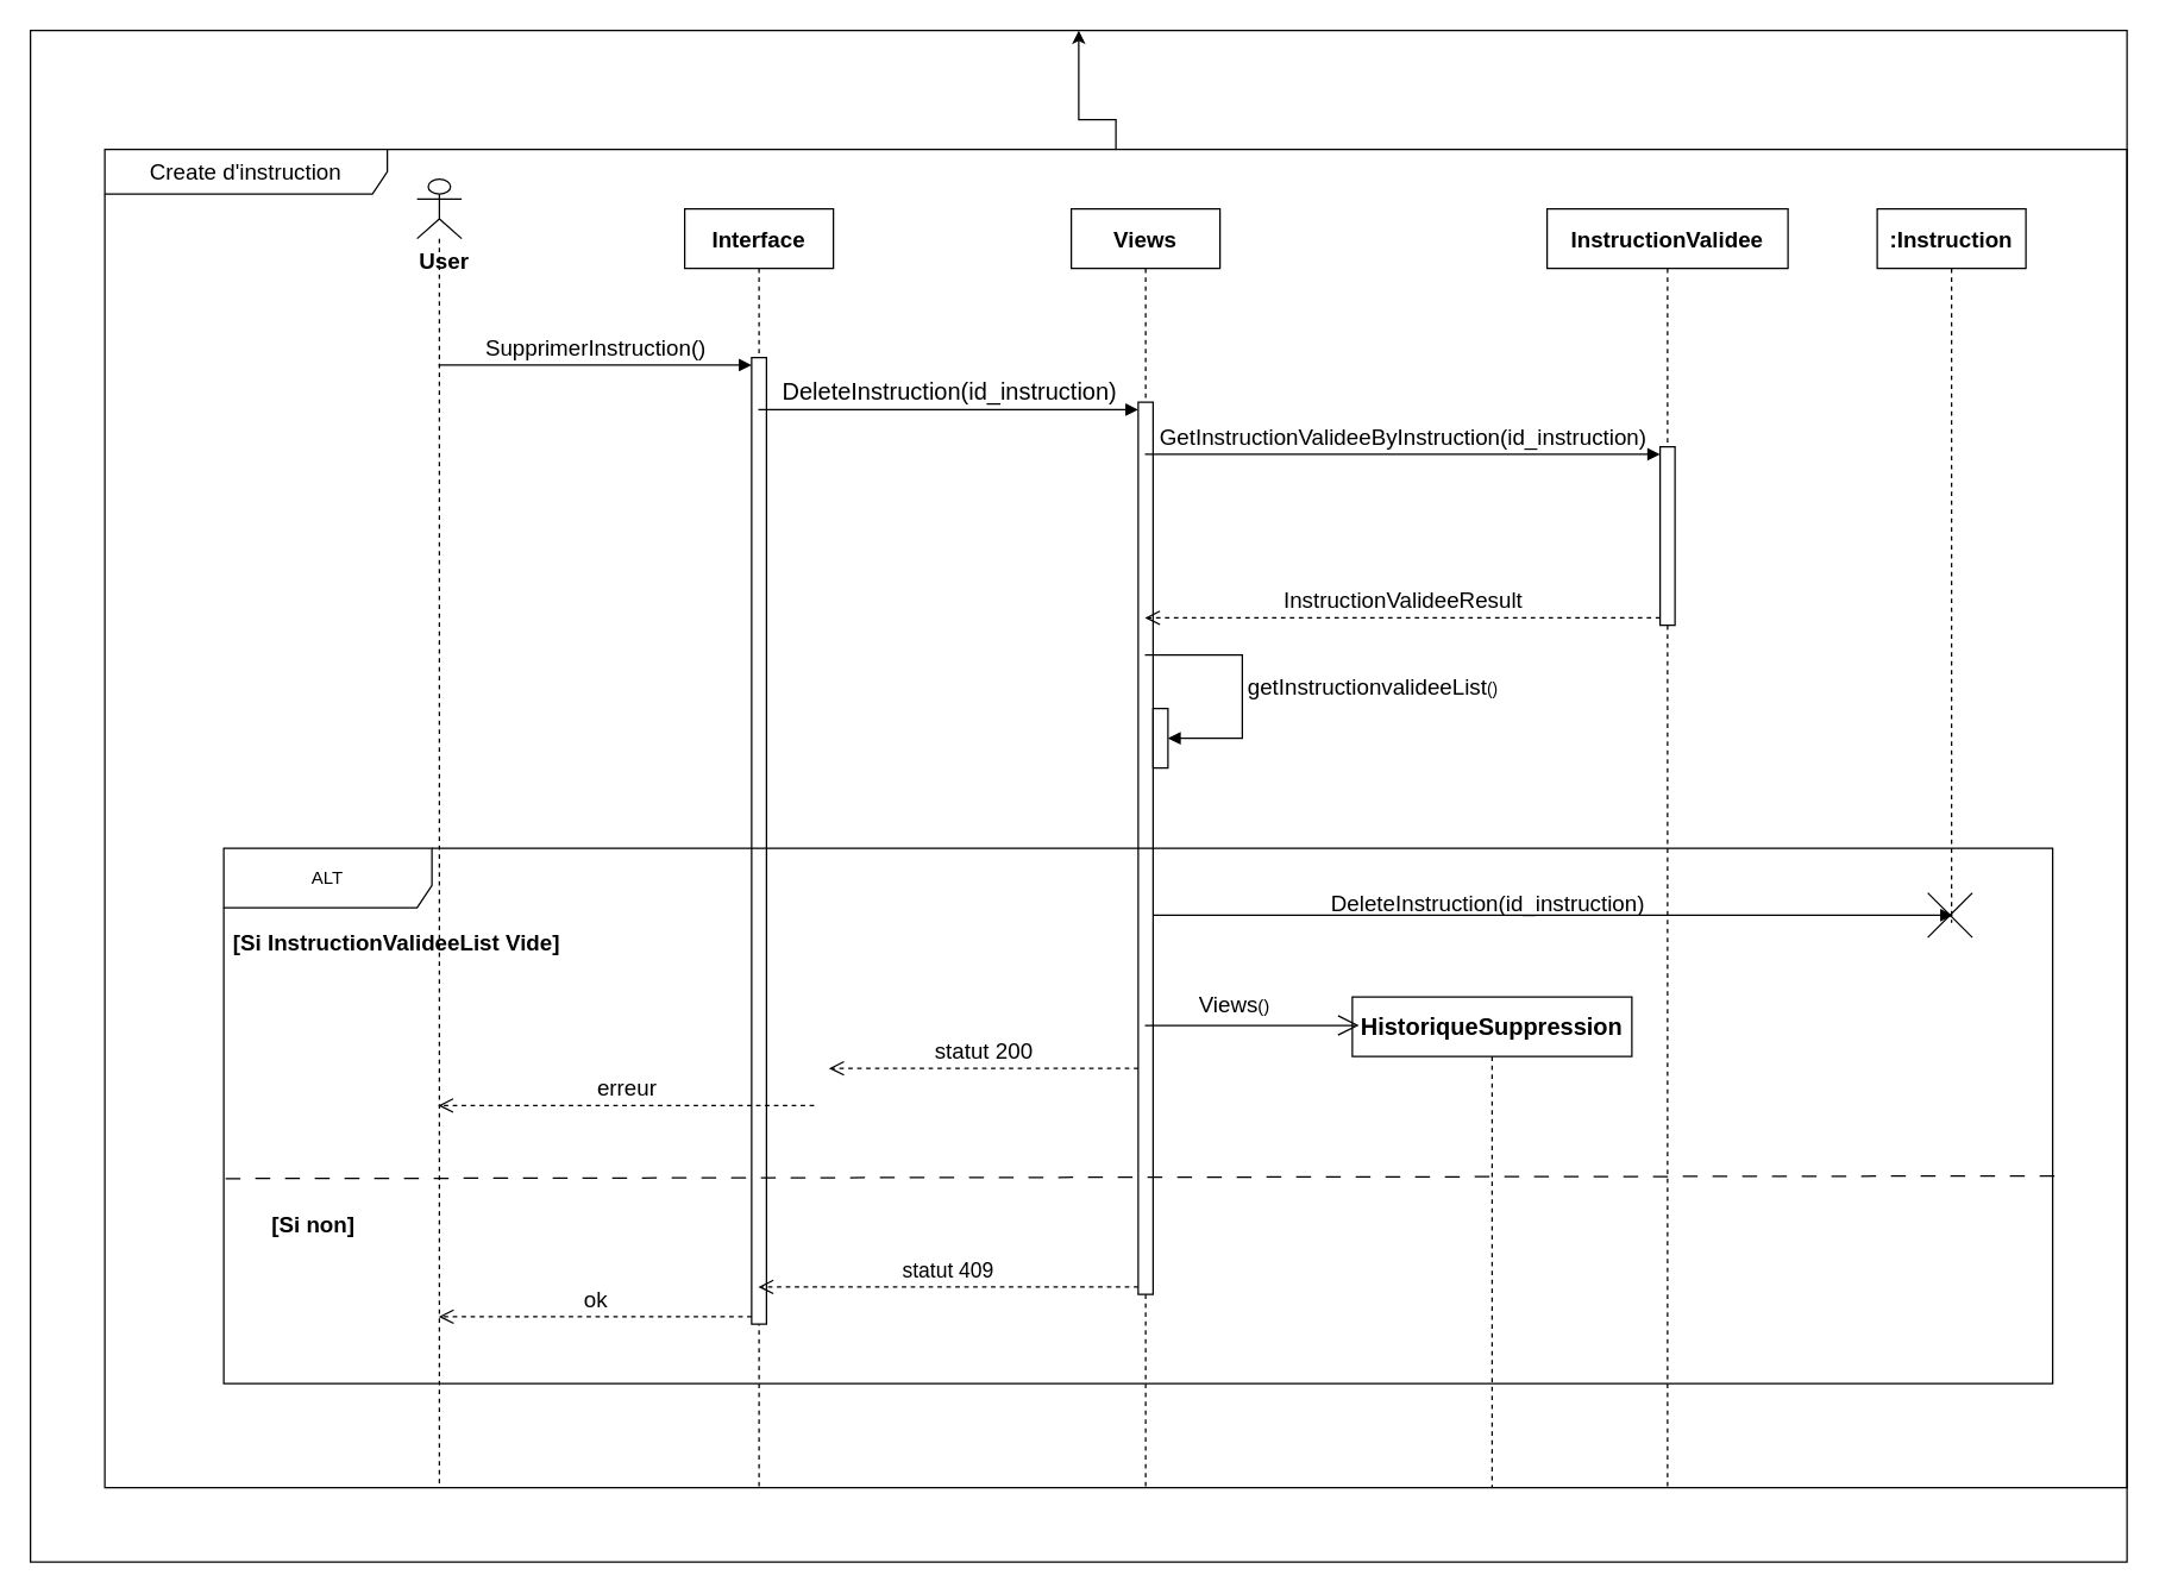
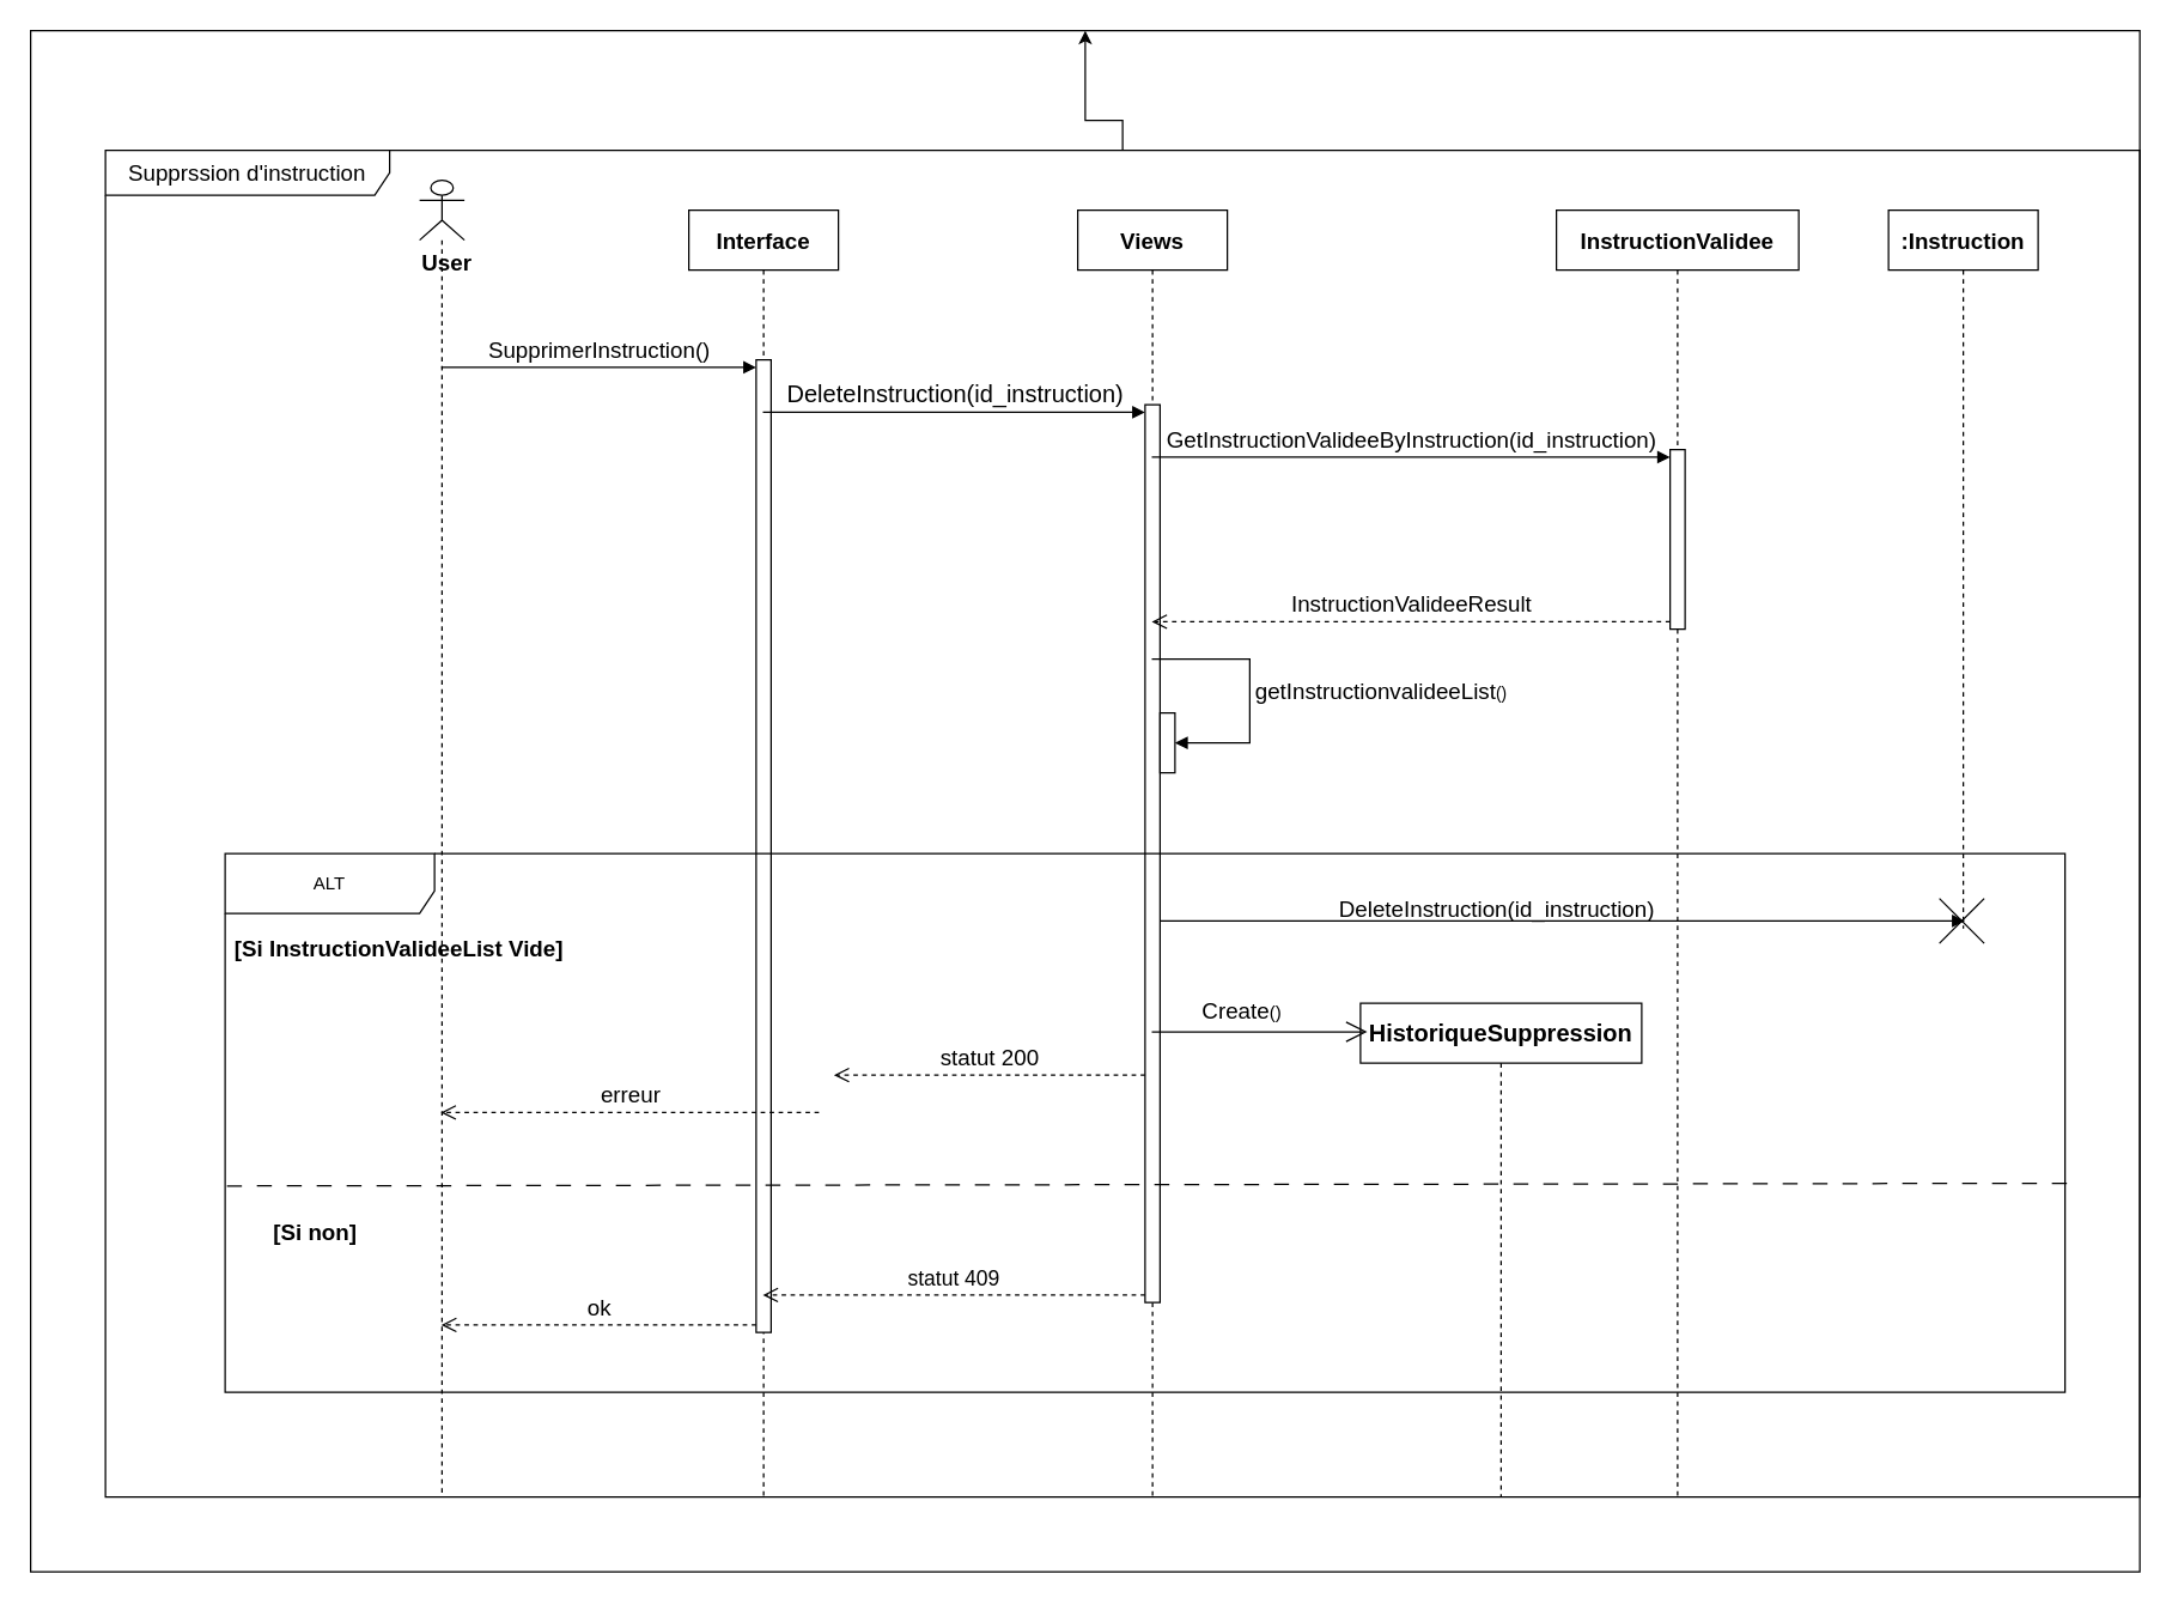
  <mxCell id="0" />
  <mxCell id="1" parent="0" />
  <mxCell id="2" value="" style="rounded=0;whiteSpace=wrap;html=1;" vertex="1" parent="1"><mxGeometry y="20" width="1410" height="1030" as="geometry" x="20" /></mxCell>
  <mxCell id="3" value="" style="shape=umlLifeline;perimeter=lifelinePerimeter;whiteSpace=wrap;html=1;container=1;dropTarget=0;collapsible=0;recursiveResize=0;outlineConnect=0;portConstraint=eastwest;newEdgeStyle={&quot;curved&quot;:0,&quot;rounded&quot;:0};participant=umlActor;" vertex="1" parent="1"><mxGeometry x="280" y="120" width="30" height="880" as="geometry" /></mxCell>
  <mxCell id="4" value="&lt;font style=&quot;font-size: 15px;&quot;&gt;User&lt;/font&gt;" style="text;align=center;fontStyle=1;verticalAlign=middle;spacingLeft=3;spacingRight=3;strokeColor=none;rotatable=0;points=[[0,0.5],[1,0.5]];portConstraint=eastwest;html=1;" vertex="1" parent="1"><mxGeometry x="258" y="162" width="80" height="26" as="geometry" /></mxCell>
  <mxCell id="5" value="&lt;b&gt;&lt;font style=&quot;font-size: 15px;&quot;&gt;Interface&lt;/font&gt;&lt;/b&gt;" style="shape=umlLifeline;perimeter=lifelinePerimeter;whiteSpace=wrap;html=1;container=1;dropTarget=0;collapsible=0;recursiveResize=0;outlineConnect=0;portConstraint=eastwest;newEdgeStyle={&quot;curved&quot;:0,&quot;rounded&quot;:0};" vertex="1" parent="1"><mxGeometry x="460" y="140" width="100" height="860" as="geometry" /></mxCell>
  <mxCell id="6" value="" style="html=1;points=[[0,0,0,0,5],[0,1,0,0,-5],[1,0,0,0,5],[1,1,0,0,-5]];perimeter=orthogonalPerimeter;outlineConnect=0;targetShapes=umlLifeline;portConstraint=eastwest;newEdgeStyle={&quot;curved&quot;:0,&quot;rounded&quot;:0};" vertex="1" parent="5"><mxGeometry x="45" y="100" width="10" height="650" as="geometry" /></mxCell>
  <mxCell id="7" value="&lt;font style=&quot;font-size: 15px;&quot;&gt;&lt;b&gt;Views&lt;/b&gt;&lt;/font&gt;" style="shape=umlLifeline;perimeter=lifelinePerimeter;whiteSpace=wrap;html=1;container=1;dropTarget=0;collapsible=0;recursiveResize=0;outlineConnect=0;portConstraint=eastwest;newEdgeStyle={&quot;curved&quot;:0,&quot;rounded&quot;:0};" vertex="1" parent="1"><mxGeometry x="720" y="140" width="100" height="860" as="geometry" /></mxCell>
  <mxCell id="8" value="" style="html=1;points=[[0,0,0,0,5],[0,1,0,0,-5],[1,0,0,0,5],[1,1,0,0,-5]];perimeter=orthogonalPerimeter;outlineConnect=0;targetShapes=umlLifeline;portConstraint=eastwest;newEdgeStyle={&quot;curved&quot;:0,&quot;rounded&quot;:0};" vertex="1" parent="7"><mxGeometry x="45" y="130" width="10" height="600" as="geometry" /></mxCell>
  <mxCell id="9" value="" style="html=1;points=[[0,0,0,0,5],[0,1,0,0,-5],[1,0,0,0,5],[1,1,0,0,-5]];perimeter=orthogonalPerimeter;outlineConnect=0;targetShapes=umlLifeline;portConstraint=eastwest;newEdgeStyle={&quot;curved&quot;:0,&quot;rounded&quot;:0};" vertex="1" parent="7"><mxGeometry x="55" y="336" width="10" height="40" as="geometry" /></mxCell>
  <mxCell id="10" value="&lt;font style=&quot;font-size: 15px;&quot;&gt;getInstructionvalideeList&lt;/font&gt;()" style="html=1;align=left;spacingLeft=2;endArrow=block;rounded=0;edgeStyle=orthogonalEdgeStyle;curved=0;rounded=0;" edge="1" parent="7" source="7" target="9"><mxGeometry x="0.003" relative="1" as="geometry"><mxPoint x="85" y="340" as="sourcePoint" /><Array as="points"><mxPoint x="115" y="300" /><mxPoint x="115" y="356" /></Array><mxPoint as="offset" /></mxGeometry></mxCell>
  <mxCell id="11" value="&lt;b&gt;&lt;font style=&quot;font-size: 15px;&quot;&gt;:Instruction&lt;/font&gt;&lt;/b&gt;" style="shape=umlLifeline;perimeter=lifelinePerimeter;whiteSpace=wrap;html=1;container=1;dropTarget=0;collapsible=0;recursiveResize=0;outlineConnect=0;portConstraint=eastwest;newEdgeStyle={&quot;curved&quot;:0,&quot;rounded&quot;:0};" vertex="1" parent="1"><mxGeometry x="1262" y="140" width="100" height="480" as="geometry" /></mxCell>
  <mxCell id="12" value="&lt;font style=&quot;font-size: 15px;&quot;&gt;SupprimerInstruction()&lt;/font&gt;" style="html=1;verticalAlign=bottom;endArrow=block;curved=0;rounded=0;entryX=0;entryY=0;entryDx=0;entryDy=5;" edge="1" parent="1" source="3" target="6"><mxGeometry relative="1" as="geometry"><mxPoint x="480" y="245" as="sourcePoint" /></mxGeometry></mxCell>
  <mxCell id="13" value="&lt;font style=&quot;font-size: 15px;&quot;&gt;ok&lt;/font&gt;" style="html=1;verticalAlign=bottom;endArrow=open;dashed=1;endSize=8;curved=0;rounded=0;exitX=0;exitY=1;exitDx=0;exitDy=-5;" edge="1" parent="1" source="6" target="3"><mxGeometry x="0.002" relative="1" as="geometry"><mxPoint x="480" y="315" as="targetPoint" /><mxPoint as="offset" /></mxGeometry></mxCell>
  <mxCell id="14" value="&lt;font style=&quot;font-size: 15px;&quot;&gt;&lt;b&gt;InstructionValidee&lt;/b&gt;&lt;/font&gt;" style="shape=umlLifeline;perimeter=lifelinePerimeter;whiteSpace=wrap;html=1;container=1;dropTarget=0;collapsible=0;recursiveResize=0;outlineConnect=0;portConstraint=eastwest;newEdgeStyle={&quot;curved&quot;:0,&quot;rounded&quot;:0};" vertex="1" parent="1"><mxGeometry x="1040" y="140" width="162" height="860" as="geometry" /></mxCell>
  <mxCell id="15" value="" style="html=1;points=[[0,0,0,0,5],[0,1,0,0,-5],[1,0,0,0,5],[1,1,0,0,-5]];perimeter=orthogonalPerimeter;outlineConnect=0;targetShapes=umlLifeline;portConstraint=eastwest;newEdgeStyle={&quot;curved&quot;:0,&quot;rounded&quot;:0};" vertex="1" parent="14"><mxGeometry x="76" y="160" width="10" height="120" as="geometry" /></mxCell>
  <mxCell id="16" value="&lt;font style=&quot;font-size: 16px;&quot;&gt;DeleteInstruction(id_instruction)&lt;/font&gt;" style="html=1;verticalAlign=bottom;endArrow=block;curved=0;rounded=0;entryX=0;entryY=0;entryDx=0;entryDy=5;" edge="1" parent="1" source="5" target="8"><mxGeometry relative="1" as="geometry"><mxPoint x="700" y="275" as="sourcePoint" /></mxGeometry></mxCell>
  <mxCell id="17" value="&lt;font style=&quot;font-size: 14px;&quot;&gt;statut 409&lt;/font&gt;" style="html=1;verticalAlign=bottom;endArrow=open;dashed=1;endSize=8;curved=0;rounded=0;exitX=0;exitY=1;exitDx=0;exitDy=-5;" edge="1" parent="1" source="8" target="5"><mxGeometry relative="1" as="geometry"><mxPoint x="700" y="345" as="targetPoint" /></mxGeometry></mxCell>
  <mxCell id="18" value="&lt;font style=&quot;font-size: 15px;&quot;&gt;GetInstructionValideeByInstruction(id_instruction)&lt;/font&gt;" style="html=1;verticalAlign=bottom;endArrow=block;curved=0;rounded=0;entryX=0;entryY=0;entryDx=0;entryDy=5;" edge="1" parent="1" source="7" target="15"><mxGeometry relative="1" as="geometry"><mxPoint x="870" y="295" as="sourcePoint" /></mxGeometry></mxCell>
  <mxCell id="19" value="&lt;span style=&quot;font-size: 15px;&quot;&gt;InstructionValideeResult&lt;/span&gt;" style="html=1;verticalAlign=bottom;endArrow=open;dashed=1;endSize=8;curved=0;rounded=0;exitX=0;exitY=1;exitDx=0;exitDy=-5;" edge="1" parent="1" source="15" target="7"><mxGeometry relative="1" as="geometry"><mxPoint x="870" y="365" as="targetPoint" /></mxGeometry></mxCell>
  <mxCell id="20" value="" style="html=1;verticalAlign=bottom;labelBackgroundColor=none;endArrow=block;endFill=1;rounded=0;entryX=0.567;entryY=0.5;entryDx=0;entryDy=0;entryPerimeter=0;" edge="1" parent="1" source="8" target="33"><mxGeometry width="160" relative="1" as="geometry"><mxPoint x="730" y="530" as="sourcePoint" /><mxPoint x="890" y="530" as="targetPoint" /></mxGeometry></mxCell>
  <mxCell id="21" value="&lt;font style=&quot;font-size: 16px;&quot;&gt;&lt;b&gt;HistoriqueSuppression&lt;/b&gt;&lt;/font&gt;" style="shape=umlLifeline;perimeter=lifelinePerimeter;whiteSpace=wrap;html=1;container=1;dropTarget=0;collapsible=0;recursiveResize=0;outlineConnect=0;portConstraint=eastwest;newEdgeStyle={&quot;curved&quot;:0,&quot;rounded&quot;:0};" vertex="1" parent="1"><mxGeometry x="909" y="670" width="188" height="330" as="geometry" /></mxCell>
  <mxCell id="22" value="" style="endArrow=open;endFill=1;endSize=12;html=1;rounded=0;entryX=0.024;entryY=0.058;entryDx=0;entryDy=0;entryPerimeter=0;" edge="1" parent="1" source="7" target="21"><mxGeometry width="160" relative="1" as="geometry"><mxPoint x="870" y="700" as="sourcePoint" /><mxPoint x="1030" y="700" as="targetPoint" /></mxGeometry></mxCell>
  <mxCell id="23" value="ALT" style="shape=umlFrame;whiteSpace=wrap;html=1;pointerEvents=0;width=140;height=40;" vertex="1" parent="1"><mxGeometry x="150" y="570" width="1230" height="360" as="geometry" /></mxCell>
  <mxCell id="24" value="" style="endArrow=none;startArrow=none;endFill=0;startFill=0;endSize=8;html=1;verticalAlign=bottom;dashed=1;labelBackgroundColor=none;dashPattern=10 10;rounded=0;entryX=1.001;entryY=0.612;entryDx=0;entryDy=0;entryPerimeter=0;exitX=0.001;exitY=0.617;exitDx=0;exitDy=0;exitPerimeter=0;elbow=vertical;" edge="1" parent="1" source="23" target="23"><mxGeometry width="160" relative="1" as="geometry"><mxPoint x="207.78" y="791.52" as="sourcePoint" /><mxPoint x="1322.22" y="787.92" as="targetPoint" /></mxGeometry></mxCell>
  <mxCell id="25" value="&lt;font style=&quot;font-size: 15px;&quot;&gt;statut 200&lt;/font&gt;" style="html=1;verticalAlign=bottom;endArrow=open;dashed=1;endSize=8;curved=0;rounded=0;" edge="1" parent="1"><mxGeometry relative="1" as="geometry"><mxPoint x="557" y="718" as="targetPoint" /><mxPoint x="765" y="718" as="sourcePoint" /></mxGeometry></mxCell>
  <mxCell id="26" value="&lt;font style=&quot;font-size: 15px;&quot;&gt;erreur&lt;/font&gt;" style="html=1;verticalAlign=bottom;endArrow=open;dashed=1;endSize=8;curved=0;rounded=0;" edge="1" parent="1"><mxGeometry relative="1" as="geometry"><mxPoint x="294.167" y="743" as="targetPoint" /><mxPoint x="547" y="743" as="sourcePoint" /></mxGeometry></mxCell>
  <mxCell id="27" value="&lt;span style=&quot;font-size: 15px;&quot;&gt;[&lt;/span&gt;&lt;span style=&quot;font-size: 15px;&quot;&gt;Si InstructionValideeList Vide&lt;/span&gt;&lt;span style=&quot;font-size: 15px;&quot;&gt;]&lt;/span&gt;" style="text;align=center;fontStyle=1;verticalAlign=middle;spacingLeft=3;spacingRight=3;strokeColor=none;rotatable=0;points=[[0,0.5],[1,0.5]];portConstraint=eastwest;html=1;" vertex="1" parent="1"><mxGeometry x="200" y="620" width="131" height="26" as="geometry" /></mxCell>
  <mxCell id="28" value="&lt;font style=&quot;font-size: 15px;&quot;&gt;[Si non]&lt;/font&gt;" style="text;align=center;fontStyle=1;verticalAlign=middle;spacingLeft=3;spacingRight=3;strokeColor=none;rotatable=0;points=[[0,0.5],[1,0.5]];portConstraint=eastwest;html=1;" vertex="1" parent="1"><mxGeometry x="170" y="810" width="80" height="26" as="geometry" /></mxCell>
  <mxCell id="29" value="&lt;font style=&quot;font-size: 15px; font-weight: normal;&quot;&gt;DeleteInstruction(id_instruction)&lt;/font&gt;" style="text;align=center;fontStyle=1;verticalAlign=middle;spacingLeft=3;spacingRight=3;strokeColor=none;rotatable=0;points=[[0,0.5],[1,0.5]];portConstraint=eastwest;html=1;" vertex="1" parent="1"><mxGeometry x="960" y="594" width="80" height="26" as="geometry" /></mxCell>
  <mxCell id="30" style="edgeStyle=orthogonalEdgeStyle;rounded=0;orthogonalLoop=1;jettySize=auto;html=1;" edge="1" parent="1" source="31" target="2"><mxGeometry relative="1" as="geometry" /></mxCell>
- <mxCell id="31" value="&lt;font style=&quot;font-size: 15px;&quot;&gt;Create d'instruction&lt;/font&gt;" style="shape=umlFrame;whiteSpace=wrap;html=1;pointerEvents=0;recursiveResize=0;container=1;collapsible=0;width=190;height=30;" vertex="1" parent="1"><mxGeometry x="70" y="100" width="1360" height="900" as="geometry" /></mxCell>
- <mxCell id="32" value="&lt;font style=&quot;font-size: 15px;&quot;&gt;Views&lt;/font&gt;()" style="text;html=1;align=center;verticalAlign=middle;whiteSpace=wrap;rounded=0;" vertex="1" parent="31"><mxGeometry x="730" y="560" width="60" height="30" as="geometry" /></mxCell>
+ <mxCell id="31" value="&lt;font style=&quot;font-size: 15px;&quot;&gt;Supprssion d'instruction&lt;/font&gt;" style="shape=umlFrame;whiteSpace=wrap;html=1;pointerEvents=0;recursiveResize=0;container=1;collapsible=0;width=190;height=30;" vertex="1" parent="1"><mxGeometry x="70" y="100" width="1360" height="900" as="geometry" /></mxCell>
+ <mxCell id="32" value="&lt;font style=&quot;font-size: 15px;&quot;&gt;Create&lt;/font&gt;()" style="text;html=1;align=center;verticalAlign=middle;whiteSpace=wrap;rounded=0;" vertex="1" parent="31"><mxGeometry x="730" y="560" width="60" height="30" as="geometry" /></mxCell>
  <mxCell id="33" value="" style="shape=umlDestroy;html=1;" vertex="1" parent="31"><mxGeometry x="1226" y="500" width="30" height="30" as="geometry" /></mxCell>
